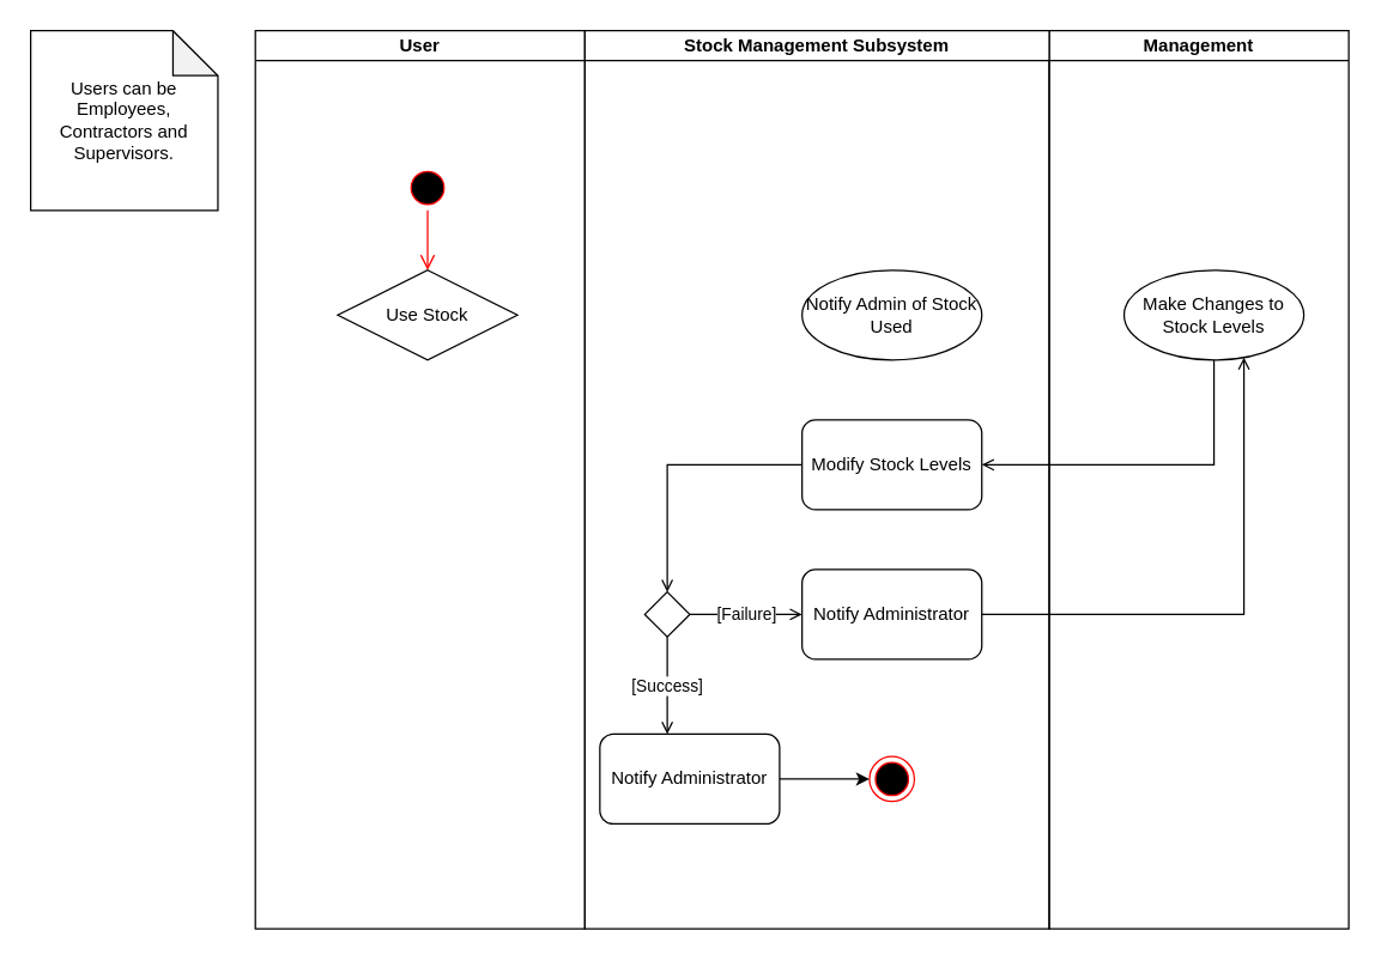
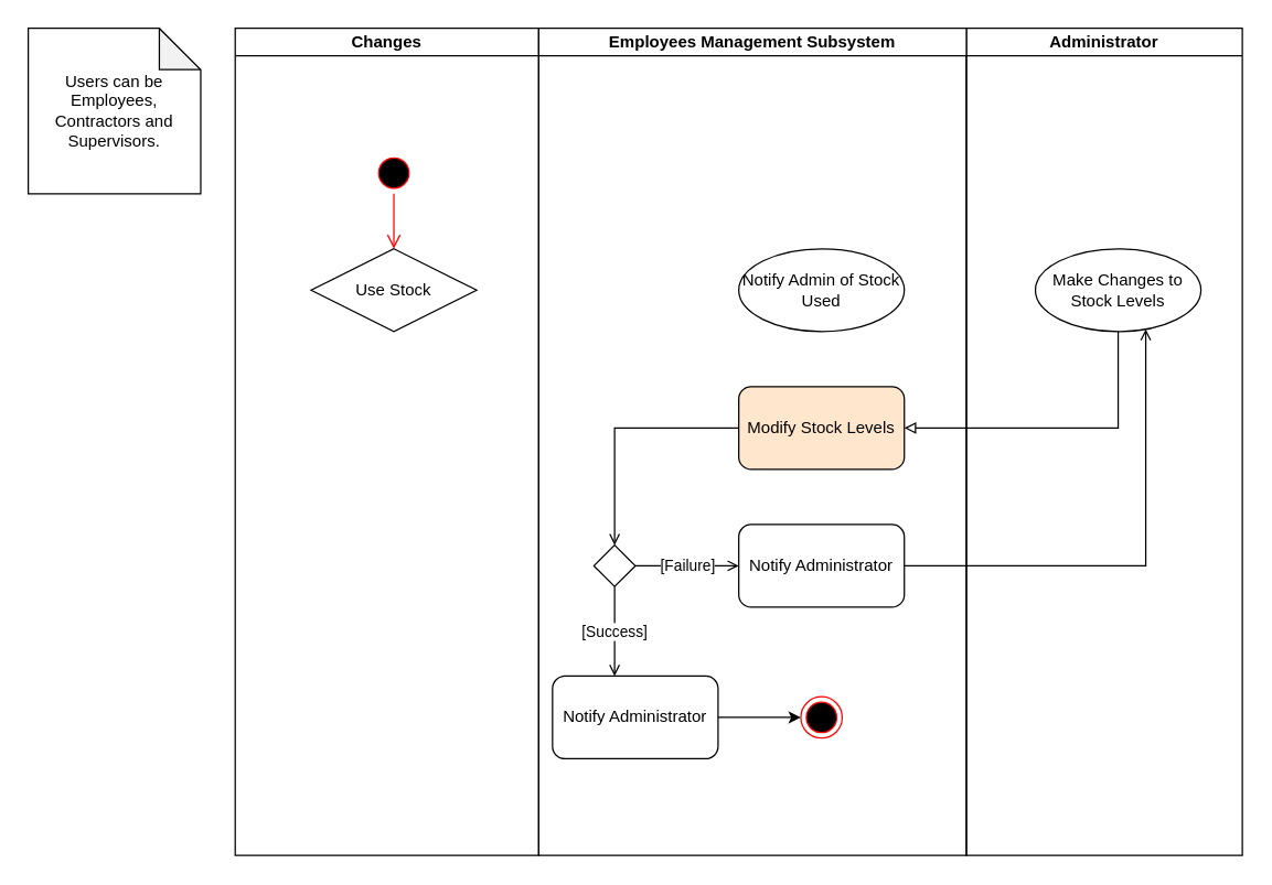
  <mxCell id="0" />
  <mxCell id="1" parent="0" />
- <mxCell id="2" value="User" style="swimlane;startSize=20;whiteSpace=wrap;html=1;" parent="1" vertex="1"><mxGeometry x="170" y="20" width="220" height="600" as="geometry" /></mxCell>
+ <mxCell id="2" value="Changes" style="swimlane;startSize=20;whiteSpace=wrap;html=1;" parent="1" vertex="1"><mxGeometry x="170" y="20" width="220" height="600" as="geometry" /></mxCell>
  <mxCell id="3" value="" style="ellipse;html=1;shape=startState;fillColor=#000000;strokeColor=#ff0000;" parent="2" vertex="1"><mxGeometry x="100" y="90" width="30" height="30" as="geometry" /></mxCell>
  <mxCell id="4" value="" style="edgeStyle=orthogonalEdgeStyle;html=1;verticalAlign=bottom;endArrow=open;endSize=8;strokeColor=#ff0000;rounded=0;entryX=0.5;entryY=0;entryDx=0;entryDy=0;" parent="2" source="3" target="5" edge="1"><mxGeometry relative="1" as="geometry"><mxPoint x="165" y="150" as="targetPoint" /><Array as="points" /></mxGeometry></mxCell>
  <mxCell id="5" value="Use Stock" style="rhombus;whiteSpace=wrap;html=1;" parent="2" vertex="1"><mxGeometry x="55" y="160" width="120" height="60" as="geometry" /></mxCell>
- <mxCell id="6" value="Management" style="swimlane;startSize=20;whiteSpace=wrap;html=1;" parent="1" vertex="1"><mxGeometry x="700" y="20" width="200" height="600" as="geometry" /></mxCell>
+ <mxCell id="6" value="Administrator" style="swimlane;startSize=20;whiteSpace=wrap;html=1;" parent="1" vertex="1"><mxGeometry x="700" y="20" width="200" height="600" as="geometry" /></mxCell>
  <mxCell id="7" value="Make Changes to Stock Levels" style="ellipse;whiteSpace=wrap;html=1;" parent="6" vertex="1"><mxGeometry x="50" y="160" width="120" height="60" as="geometry" /></mxCell>
- <mxCell id="8" value="Stock Management Subsystem" style="swimlane;startSize=20;whiteSpace=wrap;html=1;" parent="1" vertex="1"><mxGeometry x="390" y="20" width="310" height="600" as="geometry" /></mxCell>
+ <mxCell id="8" value="Employees Management Subsystem" style="swimlane;startSize=20;whiteSpace=wrap;html=1;" parent="1" vertex="1"><mxGeometry x="390" y="20" width="310" height="600" as="geometry" /></mxCell>
  <mxCell id="9" value="Notify Admin of Stock Used" style="ellipse;whiteSpace=wrap;html=1;" parent="8" vertex="1"><mxGeometry x="145" y="160" width="120" height="60" as="geometry" /></mxCell>
  <mxCell id="10" value="" style="ellipse;html=1;shape=endState;fillColor=#000000;strokeColor=#ff0000;" parent="8" vertex="1"><mxGeometry x="190" y="485" width="30" height="30" as="geometry" /></mxCell>
  <mxCell id="11" style="edgeStyle=orthogonalEdgeStyle;rounded=0;orthogonalLoop=1;jettySize=auto;html=1;entryX=0.5;entryY=0;entryDx=0;entryDy=0;endArrow=open;endFill=0;" parent="8" source="12" target="15" edge="1"><mxGeometry relative="1" as="geometry" /></mxCell>
- <mxCell id="12" value="Modify Stock Levels" style="rounded=1;whiteSpace=wrap;html=1;" parent="8" vertex="1"><mxGeometry x="145" y="260" width="120" height="60" as="geometry" /></mxCell>
+ <mxCell id="12" value="Modify Stock Levels" style="rounded=1;whiteSpace=wrap;html=1;fillColor=#ffe6cc;" parent="8" vertex="1"><mxGeometry x="145" y="260" width="120" height="60" as="geometry" /></mxCell>
  <mxCell id="13" value="Notify Administrator" style="rounded=1;whiteSpace=wrap;html=1;" parent="8" vertex="1"><mxGeometry x="145" y="360" width="120" height="60" as="geometry" /></mxCell>
  <mxCell id="14" value="[Failure]" style="edgeStyle=orthogonalEdgeStyle;rounded=0;orthogonalLoop=1;jettySize=auto;html=1;endArrow=open;endFill=0;entryX=0;entryY=0.5;entryDx=0;entryDy=0;" parent="8" source="15" target="13" edge="1"><mxGeometry relative="1" as="geometry" /></mxCell>
  <mxCell id="15" value="" style="rhombus;" parent="8" vertex="1"><mxGeometry x="40" y="375" width="30" height="30" as="geometry" /></mxCell>
  <mxCell id="16" style="edgeStyle=orthogonalEdgeStyle;rounded=0;orthogonalLoop=1;jettySize=auto;html=1;entryX=0;entryY=0.5;entryDx=0;entryDy=0;" parent="8" source="17" target="10" edge="1"><mxGeometry relative="1" as="geometry" /></mxCell>
  <mxCell id="17" value="Notify Administrator" style="rounded=1;whiteSpace=wrap;html=1;" parent="8" vertex="1"><mxGeometry x="10" y="470" width="120" height="60" as="geometry" /></mxCell>
  <mxCell id="18" value="[Success]" style="edgeStyle=orthogonalEdgeStyle;rounded=0;orthogonalLoop=1;jettySize=auto;html=1;endArrow=open;endFill=0;" parent="8" source="15" target="17" edge="1"><mxGeometry relative="1" as="geometry"><mxPoint x="140" y="500" as="targetPoint" /><Array as="points"><mxPoint x="55" y="490" /></Array></mxGeometry></mxCell>
- <mxCell id="19" style="edgeStyle=orthogonalEdgeStyle;rounded=0;orthogonalLoop=1;jettySize=auto;html=1;entryX=1;entryY=0.5;entryDx=0;entryDy=0;endArrow=open;endFill=0;" parent="1" source="7" target="12" edge="1"><mxGeometry relative="1" as="geometry"><Array as="points"><mxPoint x="810" y="310" /></Array></mxGeometry></mxCell>
+ <mxCell id="19" style="edgeStyle=orthogonalEdgeStyle;rounded=0;orthogonalLoop=1;jettySize=auto;html=1;entryX=1;entryY=0.5;entryDx=0;entryDy=0;endArrow=block;endFill=0;" parent="1" source="7" target="12" edge="1"><mxGeometry relative="1" as="geometry"><Array as="points"><mxPoint x="810" y="310" /></Array></mxGeometry></mxCell>
  <mxCell id="20" style="edgeStyle=orthogonalEdgeStyle;rounded=0;orthogonalLoop=1;jettySize=auto;html=1;endArrow=open;endFill=0;" parent="1" source="13" target="7" edge="1"><mxGeometry relative="1" as="geometry"><Array as="points"><mxPoint x="830" y="410" /></Array></mxGeometry></mxCell>
  <mxCell id="21" value="Users can be Employees, Contractors and Supervisors." style="shape=note;whiteSpace=wrap;html=1;backgroundOutline=1;darkOpacity=0.05;" parent="1" vertex="1"><mxGeometry x="20" y="20" width="125" height="120" as="geometry" /></mxCell>
